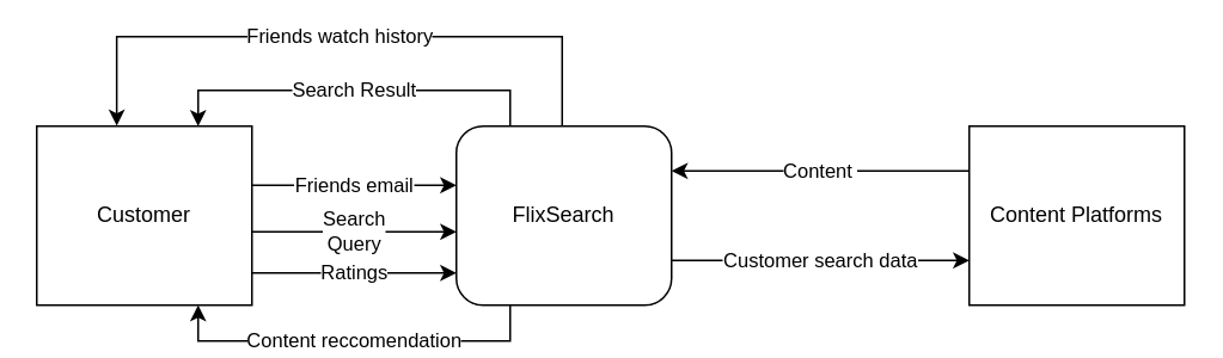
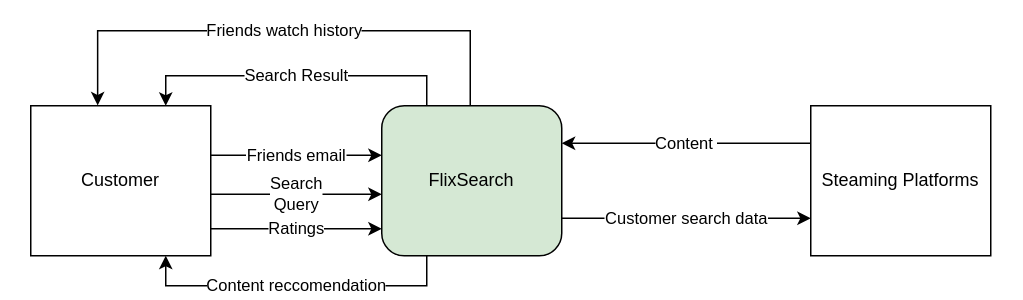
  <mxCell id="0" />
  <mxCell id="1" parent="0" />
  <mxCell id="2" value="Search Result" style="edgeStyle=orthogonalEdgeStyle;rounded=0;orthogonalLoop=1;jettySize=auto;html=1;exitX=0.25;exitY=0;exitDx=0;exitDy=0;entryX=0.75;entryY=0;entryDx=0;entryDy=0;" parent="1" source="6" target="10" edge="1"><mxGeometry relative="1" as="geometry" /></mxCell>
  <mxCell id="3" value="Content reccomendation" style="edgeStyle=orthogonalEdgeStyle;rounded=0;orthogonalLoop=1;jettySize=auto;html=1;exitX=0.25;exitY=1;exitDx=0;exitDy=0;entryX=0.75;entryY=1;entryDx=0;entryDy=0;" parent="1" source="6" target="10" edge="1"><mxGeometry relative="1" as="geometry" /></mxCell>
  <mxCell id="4" value="Customer search data" style="edgeStyle=orthogonalEdgeStyle;rounded=0;orthogonalLoop=1;jettySize=auto;html=1;exitX=1;exitY=0.75;exitDx=0;exitDy=0;entryX=0;entryY=0.75;entryDx=0;entryDy=0;" parent="1" source="6" target="13" edge="1"><mxGeometry relative="1" as="geometry" /></mxCell>
  <mxCell id="5" value="Friends watch history" style="edgeStyle=orthogonalEdgeStyle;rounded=0;orthogonalLoop=1;jettySize=auto;html=1;exitX=0.5;exitY=0;exitDx=0;exitDy=0;entryX=0.38;entryY=-0.002;entryDx=0;entryDy=0;entryPerimeter=0;" edge="1" parent="1"><mxGeometry relative="1" as="geometry"><mxPoint x="64.6" y="69.8" as="targetPoint" /><mxPoint x="313" y="70" as="sourcePoint" /><Array as="points"><mxPoint x="313" y="20" /><mxPoint x="65" y="20" /></Array></mxGeometry></mxCell>
- <mxCell id="6" value="FlixSearch" style="rounded=1;whiteSpace=wrap;html=1;fontSize=12;glass=0;strokeWidth=1;shadow=0;" parent="1" vertex="1"><mxGeometry x="254" y="70" width="120" height="100" as="geometry" /></mxCell>
+ <mxCell id="6" value="FlixSearch" style="rounded=1;whiteSpace=wrap;html=1;fontSize=12;glass=0;strokeWidth=1;shadow=0;fillColor=#d5e8d4;" parent="1" vertex="1"><mxGeometry x="254" y="70" width="120" height="100" as="geometry" /></mxCell>
  <mxCell id="7" value="Search&lt;br&gt;Query" style="edgeStyle=orthogonalEdgeStyle;rounded=0;orthogonalLoop=1;jettySize=auto;html=1;exitX=1;exitY=0.5;exitDx=0;exitDy=0;entryX=0;entryY=0.5;entryDx=0;entryDy=0;" parent="1" edge="1"><mxGeometry relative="1" as="geometry"><mxPoint x="140" y="129" as="sourcePoint" /><mxPoint x="254" y="129" as="targetPoint" /></mxGeometry></mxCell>
  <mxCell id="8" value="Ratings" style="edgeStyle=orthogonalEdgeStyle;rounded=0;orthogonalLoop=1;jettySize=auto;html=1;exitX=1;exitY=0.75;exitDx=0;exitDy=0;entryX=0;entryY=0.75;entryDx=0;entryDy=0;" parent="1" edge="1"><mxGeometry relative="1" as="geometry"><mxPoint x="140" y="152" as="sourcePoint" /><mxPoint x="254" y="152" as="targetPoint" /></mxGeometry></mxCell>
  <mxCell id="9" value="Friends email" style="edgeStyle=orthogonalEdgeStyle;rounded=0;orthogonalLoop=1;jettySize=auto;html=1;exitX=1;exitY=0.25;exitDx=0;exitDy=0;entryX=0;entryY=0.25;entryDx=0;entryDy=0;" edge="1" parent="1"><mxGeometry relative="1" as="geometry"><mxPoint x="140" y="103" as="sourcePoint" /><mxPoint x="254" y="103" as="targetPoint" /></mxGeometry></mxCell>
  <mxCell id="10" value="" style="rounded=0;whiteSpace=wrap;html=1;" parent="1" vertex="1"><mxGeometry x="20" y="70" width="120" height="100" as="geometry" /></mxCell>
  <mxCell id="11" value="Customer" style="text;html=1;strokeColor=none;fillColor=none;align=center;verticalAlign=middle;whiteSpace=wrap;rounded=0;" parent="1" vertex="1"><mxGeometry x="50" y="105" width="60" height="30" as="geometry" /></mxCell>
  <mxCell id="12" value="Content&amp;nbsp;" style="edgeStyle=orthogonalEdgeStyle;rounded=0;orthogonalLoop=1;jettySize=auto;html=1;exitX=0;exitY=0.25;exitDx=0;exitDy=0;entryX=1;entryY=0.25;entryDx=0;entryDy=0;" parent="1" source="13" target="6" edge="1"><mxGeometry relative="1" as="geometry" /></mxCell>
- <mxCell id="13" value="Content Platforms" style="rounded=0;whiteSpace=wrap;html=1;" parent="1" vertex="1"><mxGeometry x="540" y="70" width="120" height="100" as="geometry" /></mxCell>
+ <mxCell id="13" value="Steaming Platforms" style="rounded=0;whiteSpace=wrap;html=1;" parent="1" vertex="1"><mxGeometry x="540" y="70" width="120" height="100" as="geometry" /></mxCell>
